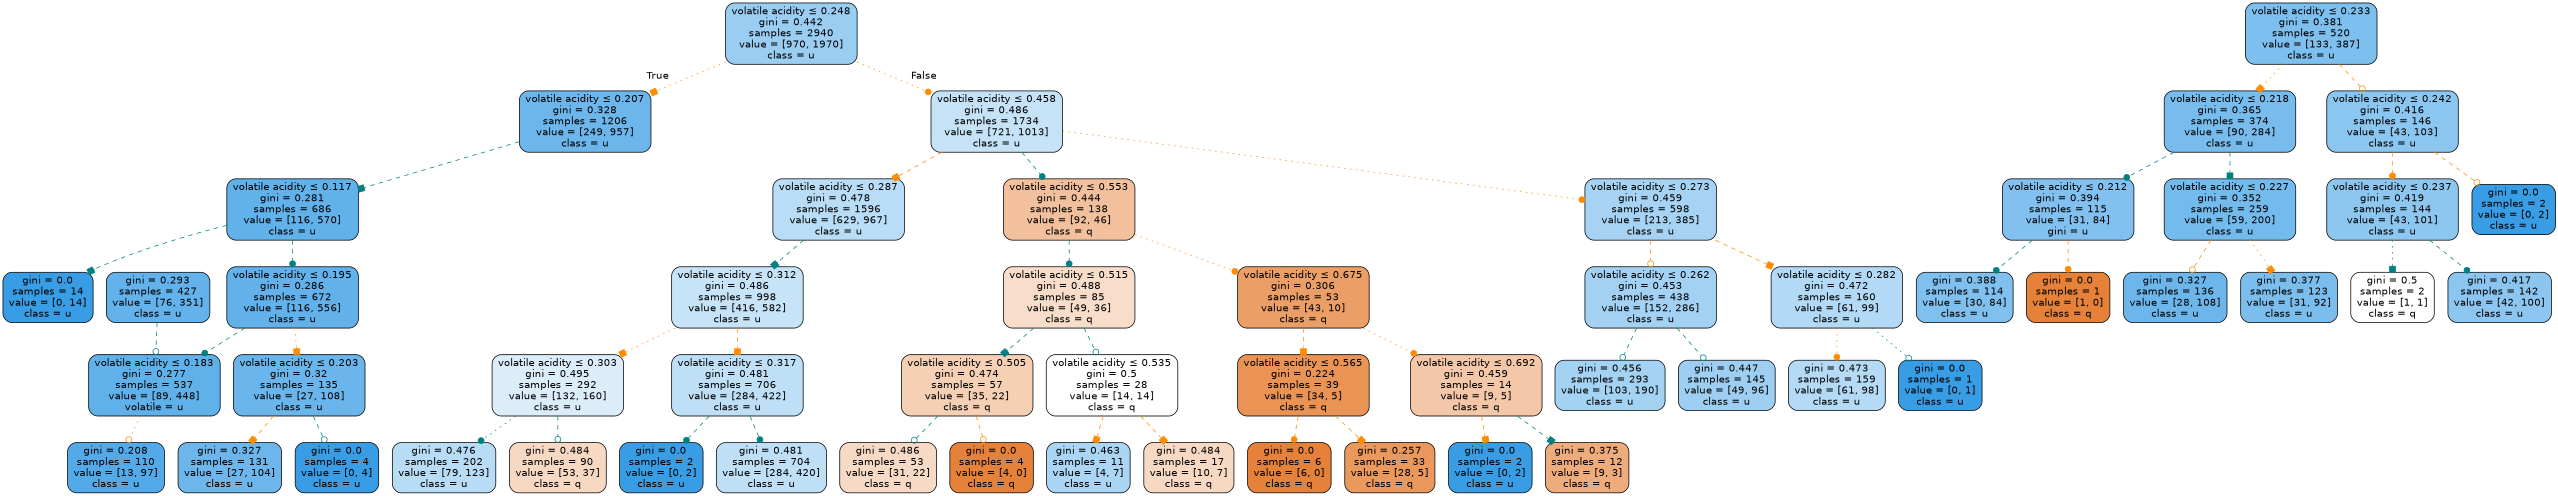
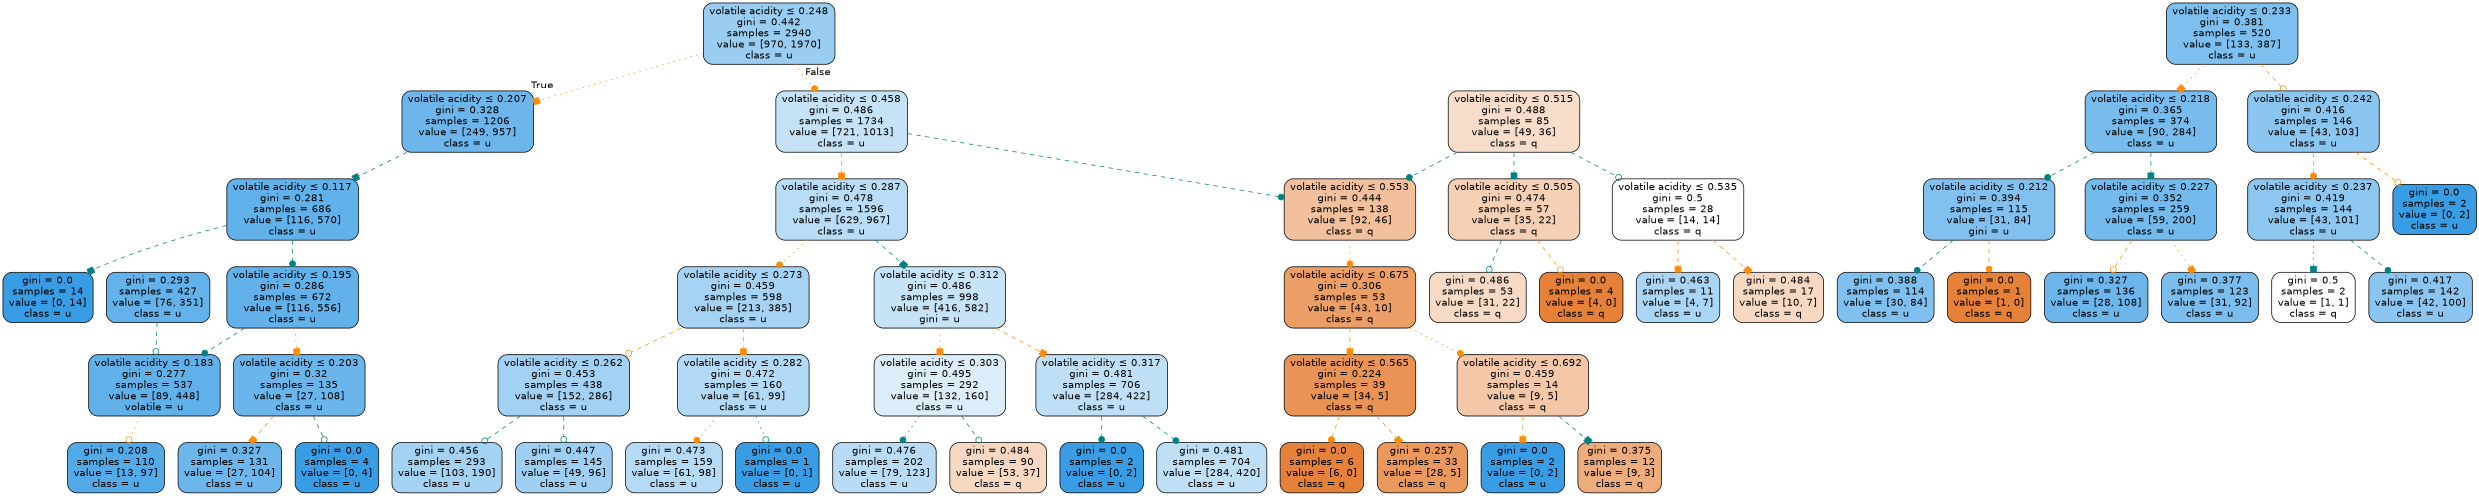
  digraph {
    node [color=black fillcolor="#399de5ff" fontname=helvetica shape=box style="filled, rounded"]
    edge [arrowhead=box color=darkorange fontname=helvetica style=dashed]
    n1 [fillcolor="#399de581" label=<volatile acidity &le; 0.248<br/>gini = 0.442<br/>samples = 2940<br/>value = [970, 1970]<br/>class = u>]
    n2 [fillcolor="#399de5bd" label=<volatile acidity &le; 0.207<br/>gini = 0.328<br/>samples = 1206<br/>value = [249, 957]<br/>class = u>]
    n3 [fillcolor="#399de54a" label=<volatile acidity &le; 0.458<br/>gini = 0.486<br/>samples = 1734<br/>value = [721, 1013]<br/>class = u>]
    n4 [fillcolor="#399de5cb" label=<volatile acidity &le; 0.117<br/>gini = 0.281<br/>samples = 686<br/>value = [116, 570]<br/>class = u>]
    n5 [fillcolor="#399de559" label=<volatile acidity &le; 0.287<br/>gini = 0.478<br/>samples = 1596<br/>value = [629, 967]<br/>class = u>]
    n6 [fillcolor="#e581397f" label=<volatile acidity &le; 0.553<br/>gini = 0.444<br/>samples = 138<br/>value = [92, 46]<br/>class = q>]
    n7 [label=<gini = 0.0<br/>samples = 14<br/>value = [0, 14]<br/>class = u>]
    n8 [fillcolor="#399de5ca" label=<volatile acidity &le; 0.195<br/>gini = 0.286<br/>samples = 672<br/>value = [116, 556]<br/>class = u>]
    n9 [fillcolor="#399de5a7" label=<volatile acidity &le; 0.233<br/>gini = 0.381<br/>samples = 520<br/>value = [133, 387]<br/>class = u>]
    n10 [fillcolor="#399de5ae" label=<volatile acidity &le; 0.218<br/>gini = 0.365<br/>samples = 374<br/>value = [90, 284]<br/>class = u>]
    n11 [fillcolor="#399de595" label=<volatile acidity &le; 0.242<br/>gini = 0.416<br/>samples = 146<br/>value = [43, 103]<br/>class = u>]
    n12 [fillcolor="#399de5cc" label=<volatile acidity &le; 0.183<br/>gini = 0.277<br/>samples = 537<br/>value = [89, 448]<br/>volatile = u>]
    n13 [fillcolor="#399de5bf" label=<volatile acidity &le; 0.203<br/>gini = 0.32<br/>samples = 135<br/>value = [27, 108]<br/>class = u>]
    n14 [fillcolor="#399de5dd" label=<gini = 0.208<br/>samples = 110<br/>value = [13, 97]<br/>class = u>]
    n15 [fillcolor="#399de5bd" label=<gini = 0.327<br/>samples = 131<br/>value = [27, 104]<br/>class = u>]
    n16 [label=<gini = 0.0<br/>samples = 4<br/>value = [0, 4]<br/>class = u>]
    n17 [fillcolor="#399de5c8" label=<gini = 0.293<br/>samples = 427<br/>value = [76, 351]<br/>class = u>]
    n18 [fillcolor="#399de5a1" label=<volatile acidity &le; 0.212<br/>gini = 0.394<br/>samples = 115<br/>value = [31, 84]<br/>gini = u>]
    n19 [fillcolor="#399de5b4" label=<volatile acidity &le; 0.227<br/>gini = 0.352<br/>samples = 259<br/>value = [59, 200]<br/>class = u>]
    n20 [fillcolor="#399de592" label=<volatile acidity &le; 0.237<br/>gini = 0.419<br/>samples = 144<br/>value = [43, 101]<br/>class = u>]
    n21 [label=<gini = 0.0<br/>samples = 2<br/>value = [0, 2]<br/>class = u>]
    n22 [fillcolor="#399de5a4" label=<gini = 0.388<br/>samples = 114<br/>value = [30, 84]<br/>class = u>]
    n23 [fillcolor="#e58139ff" label=<gini = 0.0<br/>samples = 1<br/>value = [1, 0]<br/>class = q>]
    n24 [fillcolor="#399de5bd" label=<gini = 0.327<br/>samples = 136<br/>value = [28, 108]<br/>class = u>]
    n25 [fillcolor="#399de5a9" label=<gini = 0.377<br/>samples = 123<br/>value = [31, 92]<br/>class = u>]
    n26 [fillcolor="#e5813900" label=<gini = 0.5<br/>samples = 2<br/>value = [1, 1]<br/>class = q>]
    n27 [fillcolor="#399de594" label=<gini = 0.417<br/>samples = 142<br/>value = [42, 100]<br/>class = u>]
    n28 [fillcolor="#399de572" label=<volatile acidity &le; 0.273<br/>gini = 0.459<br/>samples = 598<br/>value = [213, 385]<br/>class = u>]
-   n29 [fillcolor="#399de549" label=<volatile acidity &le; 0.312<br/>gini = 0.486<br/>samples = 998<br/>value = [416, 582]<br/>class = u>]
+   n29 [fillcolor="#399de549" label=<volatile acidity &le; 0.312<br/>gini = 0.486<br/>samples = 998<br/>value = [416, 582]<br/>gini = u>]
    n30 [fillcolor="#e5813944" label=<volatile acidity &le; 0.515<br/>gini = 0.488<br/>samples = 85<br/>value = [49, 36]<br/>class = q>]
    n31 [fillcolor="#e58139c4" label=<volatile acidity &le; 0.675<br/>gini = 0.306<br/>samples = 53<br/>value = [43, 10]<br/>class = q>]
    n32 [fillcolor="#399de577" label=<volatile acidity &le; 0.262<br/>gini = 0.453<br/>samples = 438<br/>value = [152, 286]<br/>class = u>]
    n33 [fillcolor="#399de562" label=<volatile acidity &le; 0.282<br/>gini = 0.472<br/>samples = 160<br/>value = [61, 99]<br/>class = u>]
    n34 [fillcolor="#399de52d" label=<volatile acidity &le; 0.303<br/>gini = 0.495<br/>samples = 292<br/>value = [132, 160]<br/>class = u>]
    n35 [fillcolor="#399de553" label=<volatile acidity &le; 0.317<br/>gini = 0.481<br/>samples = 706<br/>value = [284, 422]<br/>class = u>]
    n36 [fillcolor="#399de575" label=<gini = 0.456<br/>samples = 293<br/>value = [103, 190]<br/>class = u>]
    n37 [fillcolor="#399de57d" label=<gini = 0.447<br/>samples = 145<br/>value = [49, 96]<br/>class = u>]
    n38 [fillcolor="#399de560" label=<gini = 0.473<br/>samples = 159<br/>value = [61, 98]<br/>class = u>]
    n39 [label=<gini = 0.0<br/>samples = 1<br/>value = [0, 1]<br/>class = u>]
    n40 [fillcolor="#399de55b" label=<gini = 0.476<br/>samples = 202<br/>value = [79, 123]<br/>class = u>]
    n41 [fillcolor="#e581394d" label=<gini = 0.484<br/>samples = 90<br/>value = [53, 37]<br/>class = q>]
    n42 [label=<gini = 0.0<br/>samples = 2<br/>value = [0, 2]<br/>class = u>]
    n43 [fillcolor="#399de553" label=<gini = 0.481<br/>samples = 704<br/>value = [284, 420]<br/>class = u>]
    n44 [fillcolor="#e581395f" label=<volatile acidity &le; 0.505<br/>gini = 0.474<br/>samples = 57<br/>value = [35, 22]<br/>class = q>]
    n45 [fillcolor="#e5813900" label=<volatile acidity &le; 0.535<br/>gini = 0.5<br/>samples = 28<br/>value = [14, 14]<br/>class = q>]
    n46 [fillcolor="#e58139da" label=<volatile acidity &le; 0.565<br/>gini = 0.224<br/>samples = 39<br/>value = [34, 5]<br/>class = q>]
    n47 [fillcolor="#e5813971" label=<volatile acidity &le; 0.692<br/>gini = 0.459<br/>samples = 14<br/>value = [9, 5]<br/>class = q>]
    n48 [fillcolor="#e581394a" label=<gini = 0.486<br/>samples = 53<br/>value = [31, 22]<br/>class = q>]
    n49 [fillcolor="#e58139ff" label=<gini = 0.0<br/>samples = 4<br/>value = [4, 0]<br/>class = q>]
    n50 [fillcolor="#399de56d" label=<gini = 0.463<br/>samples = 11<br/>value = [4, 7]<br/>class = u>]
    n51 [fillcolor="#e581394d" label=<gini = 0.484<br/>samples = 17<br/>value = [10, 7]<br/>class = q>]
    n52 [fillcolor="#e58139ff" label=<gini = 0.0<br/>samples = 6<br/>value = [6, 0]<br/>class = q>]
    n53 [fillcolor="#e58139d1" label=<gini = 0.257<br/>samples = 33<br/>value = [28, 5]<br/>class = q>]
    n54 [label=<gini = 0.0<br/>samples = 2<br/>value = [0, 2]<br/>class = u>]
    n55 [fillcolor="#e58139aa" label=<gini = 0.375<br/>samples = 12<br/>value = [9, 3]<br/>class = q>]
    n1 -> n2 [headlabel=True labelangle=45 labeldistance=2.5 style=dotted]
    n1 -> n3 [arrowhead=dot headlabel=False labelangle=-45 labeldistance=2.5 style=dotted]
    n2 -> n4 [color=teal]
    n3 -> n5
    n3 -> n6 [arrowhead=dot color=teal]
    n4 -> n7 [color=teal]
    n4 -> n8 [arrowhead=dot color=teal]
-   n3 -> n28 [arrowhead=dot style=dotted]
+   n5 -> n28 [arrowhead=dot style=dotted]
    n5 -> n29 [color=teal]
-   n6 -> n30 [arrowhead=dot color=teal]
+   n30 -> n6 [arrowhead=dot color=teal]
    n6 -> n31 [arrowhead=dot style=dotted]
    n8 -> n12 [arrowhead=dot color=teal]
    n8 -> n13 [style=dotted]
    n9 -> n10 [style=dotted]
    n9 -> n11 [arrowhead=odot]
    n10 -> n18 [arrowhead=dot color=teal]
    n10 -> n19 [color=teal]
    n11 -> n20 [arrowhead=dot]
    n11 -> n21 [arrowhead=odot]
    n12 -> n14 [arrowhead=odot style=dotted]
    n13 -> n15
    n13 -> n16 [arrowhead=odot color=teal]
    n17 -> n12 [arrowhead=odot color=teal]
    n18 -> n22 [arrowhead=dot color=teal]
    n18 -> n23 [arrowhead=dot]
    n19 -> n24 [arrowhead=odot]
    n19 -> n25 [style=dotted]
    n20 -> n26 [color=teal style=dotted]
    n20 -> n27 [arrowhead=dot color=teal]
    n28 -> n32 [arrowhead=odot]
    n28 -> n33
    n29 -> n34 [style=dotted]
    n29 -> n35
    n30 -> n44 [color=teal]
    n30 -> n45 [arrowhead=odot color=teal]
    n31 -> n46
    n31 -> n47 [arrowhead=dot style=dotted]
    n32 -> n36 [arrowhead=odot color=teal]
    n32 -> n37 [arrowhead=odot color=teal]
    n33 -> n38 [arrowhead=dot style=dotted]
    n33 -> n39 [arrowhead=odot color=teal style=dotted]
    n34 -> n40 [arrowhead=dot color=teal style=dotted]
    n34 -> n41 [arrowhead=odot color=teal]
    n35 -> n42 [arrowhead=dot color=teal]
    n35 -> n43 [arrowhead=dot color=teal]
    n44 -> n48 [arrowhead=odot color=teal]
    n44 -> n49 [arrowhead=odot]
    n45 -> n50
    n45 -> n51
    n46 -> n52 [arrowhead=dot]
    n46 -> n53
    n47 -> n54
    n47 -> n55 [color=teal]
  }
